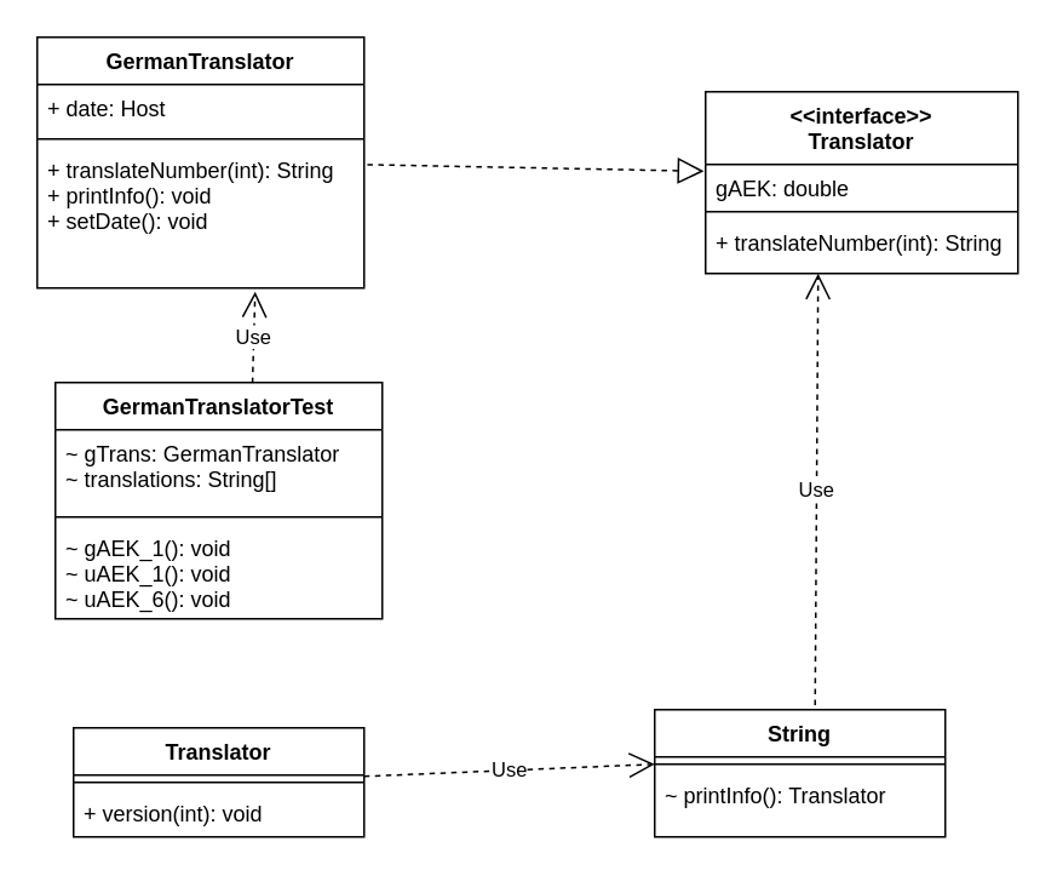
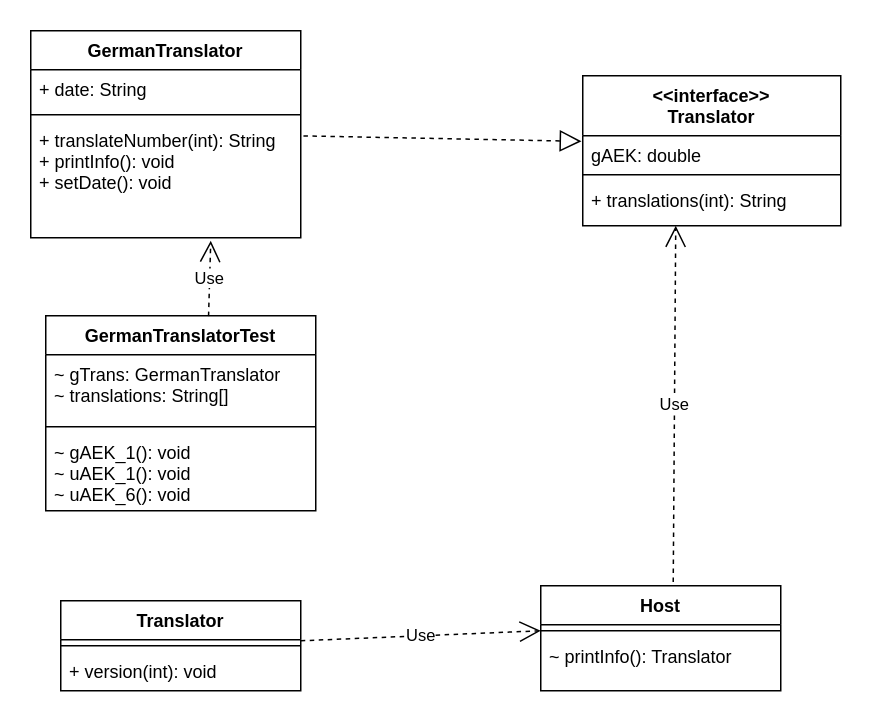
  <mxCell id="0" />
  <mxCell id="1" parent="0" />
  <mxCell id="2" value="&lt;&lt;interface&gt;&gt;&#10;Translator" style="swimlane;fontStyle=1;align=center;verticalAlign=top;childLayout=stackLayout;horizontal=1;startSize=40;horizontalStack=0;resizeParent=1;resizeLast=0;collapsible=1;marginBottom=0;rounded=0;shadow=0;strokeWidth=1;" vertex="1" parent="1"><mxGeometry x="388" y="50" width="172" height="100" as="geometry"><mxRectangle x="508" y="90" width="160" height="26" as="alternateBounds" /></mxGeometry></mxCell>
  <mxCell id="3" value="gAEK: double" style="text;align=left;verticalAlign=top;spacingLeft=4;spacingRight=4;overflow=hidden;rotatable=0;points=[[0,0.5],[1,0.5]];portConstraint=eastwest;rounded=0;shadow=0;html=0;" vertex="1" parent="2"><mxGeometry y="40" width="172" height="22" as="geometry" /></mxCell>
  <mxCell id="4" value="" style="line;html=1;strokeWidth=1;align=left;verticalAlign=middle;spacingTop=-1;spacingLeft=3;spacingRight=3;rotatable=0;labelPosition=right;points=[];portConstraint=eastwest;" vertex="1" parent="2"><mxGeometry y="62" width="172" height="8" as="geometry" /></mxCell>
- <mxCell id="5" value="+ translateNumber(int): String" style="text;align=left;verticalAlign=top;spacingLeft=4;spacingRight=4;overflow=hidden;rotatable=0;points=[[0,0.5],[1,0.5]];portConstraint=eastwest;" vertex="1" parent="2"><mxGeometry y="70" width="172" height="26" as="geometry" /></mxCell>
+ <mxCell id="5" value="+ translations(int): String" style="text;align=left;verticalAlign=top;spacingLeft=4;spacingRight=4;overflow=hidden;rotatable=0;points=[[0,0.5],[1,0.5]];portConstraint=eastwest;" vertex="1" parent="2"><mxGeometry y="70" width="172" height="26" as="geometry" /></mxCell>
  <mxCell id="6" value="GermanTranslator" style="swimlane;fontStyle=1;align=center;verticalAlign=top;childLayout=stackLayout;horizontal=1;startSize=26;horizontalStack=0;resizeParent=1;resizeLast=0;collapsible=1;marginBottom=0;rounded=0;shadow=0;strokeWidth=1;" vertex="1" parent="1"><mxGeometry x="20" y="20" width="180" height="138" as="geometry"><mxRectangle x="230" y="140" width="160" height="26" as="alternateBounds" /></mxGeometry></mxCell>
- <mxCell id="7" value="+ date: Host" style="text;align=left;verticalAlign=top;spacingLeft=4;spacingRight=4;overflow=hidden;rotatable=0;points=[[0,0.5],[1,0.5]];portConstraint=eastwest;rounded=0;shadow=0;html=0;" vertex="1" parent="6"><mxGeometry y="26" width="180" height="26" as="geometry" /></mxCell>
+ <mxCell id="7" value="+ date: String" style="text;align=left;verticalAlign=top;spacingLeft=4;spacingRight=4;overflow=hidden;rotatable=0;points=[[0,0.5],[1,0.5]];portConstraint=eastwest;rounded=0;shadow=0;html=0;" vertex="1" parent="6"><mxGeometry y="26" width="180" height="26" as="geometry" /></mxCell>
  <mxCell id="8" value="" style="line;html=1;strokeWidth=1;align=left;verticalAlign=middle;spacingTop=-1;spacingLeft=3;spacingRight=3;rotatable=0;labelPosition=right;points=[];portConstraint=eastwest;" vertex="1" parent="6"><mxGeometry y="52" width="180" height="8" as="geometry" /></mxCell>
  <mxCell id="9" value="+ translateNumber(int): String&#10;+ printInfo(): void&#10;+ setDate(): void" style="text;align=left;verticalAlign=top;spacingLeft=4;spacingRight=4;overflow=hidden;rotatable=0;points=[[0,0.5],[1,0.5]];portConstraint=eastwest;" vertex="1" parent="6"><mxGeometry y="60" width="180" height="50" as="geometry" /></mxCell>
- <mxCell id="10" value="String" style="swimlane;fontStyle=1;align=center;verticalAlign=top;childLayout=stackLayout;horizontal=1;startSize=26;horizontalStack=0;resizeParent=1;resizeLast=0;collapsible=1;marginBottom=0;rounded=0;shadow=0;strokeWidth=1;" vertex="1" parent="1"><mxGeometry x="360" y="390" width="160" height="70" as="geometry"><mxRectangle x="130" y="380" width="160" height="26" as="alternateBounds" /></mxGeometry></mxCell>
+ <mxCell id="10" value="Host" style="swimlane;fontStyle=1;align=center;verticalAlign=top;childLayout=stackLayout;horizontal=1;startSize=26;horizontalStack=0;resizeParent=1;resizeLast=0;collapsible=1;marginBottom=0;rounded=0;shadow=0;strokeWidth=1;" vertex="1" parent="1"><mxGeometry x="360" y="390" width="160" height="70" as="geometry"><mxRectangle x="130" y="380" width="160" height="26" as="alternateBounds" /></mxGeometry></mxCell>
  <mxCell id="11" value="" style="line;html=1;strokeWidth=1;align=left;verticalAlign=middle;spacingTop=-1;spacingLeft=3;spacingRight=3;rotatable=0;labelPosition=right;points=[];portConstraint=eastwest;" vertex="1" parent="10"><mxGeometry y="26" width="160" height="8" as="geometry" /></mxCell>
  <mxCell id="12" value="~ printInfo(): Translator" style="text;align=left;verticalAlign=top;spacingLeft=4;spacingRight=4;overflow=hidden;rotatable=0;points=[[0,0.5],[1,0.5]];portConstraint=eastwest;" vertex="1" parent="10"><mxGeometry y="34" width="160" height="26" as="geometry" /></mxCell>
  <mxCell id="13" value="GermanTranslatorTest" style="swimlane;fontStyle=1;align=center;verticalAlign=top;childLayout=stackLayout;horizontal=1;startSize=26;horizontalStack=0;resizeParent=1;resizeLast=0;collapsible=1;marginBottom=0;rounded=0;shadow=0;strokeWidth=1;" vertex="1" parent="1"><mxGeometry x="30" y="210" width="180" height="130" as="geometry"><mxRectangle x="230" y="140" width="160" height="26" as="alternateBounds" /></mxGeometry></mxCell>
  <mxCell id="14" value="~ gTrans: GermanTranslator&#10;~ translations: String[]" style="text;align=left;verticalAlign=top;spacingLeft=4;spacingRight=4;overflow=hidden;rotatable=0;points=[[0,0.5],[1,0.5]];portConstraint=eastwest;rounded=0;shadow=0;html=0;" vertex="1" parent="13"><mxGeometry y="26" width="180" height="44" as="geometry" /></mxCell>
  <mxCell id="15" value="" style="line;html=1;strokeWidth=1;align=left;verticalAlign=middle;spacingTop=-1;spacingLeft=3;spacingRight=3;rotatable=0;labelPosition=right;points=[];portConstraint=eastwest;" vertex="1" parent="13"><mxGeometry y="70" width="180" height="8" as="geometry" /></mxCell>
  <mxCell id="16" value="~ gAEK_1(): void&#10;~ uAEK_1(): void&#10;~ uAEK_6(): void" style="text;align=left;verticalAlign=top;spacingLeft=4;spacingRight=4;overflow=hidden;rotatable=0;points=[[0,0.5],[1,0.5]];portConstraint=eastwest;" vertex="1" parent="13"><mxGeometry y="78" width="180" height="50" as="geometry" /></mxCell>
  <mxCell id="17" value="Translator" style="swimlane;fontStyle=1;align=center;verticalAlign=top;childLayout=stackLayout;horizontal=1;startSize=26;horizontalStack=0;resizeParent=1;resizeParentMax=0;resizeLast=0;collapsible=1;marginBottom=0;" vertex="1" parent="1"><mxGeometry x="40" y="400" width="160" height="60" as="geometry" /></mxCell>
  <mxCell id="18" value="" style="line;strokeWidth=1;fillColor=none;align=left;verticalAlign=middle;spacingTop=-1;spacingLeft=3;spacingRight=3;rotatable=0;labelPosition=right;points=[];portConstraint=eastwest;strokeColor=inherit;" vertex="1" parent="17"><mxGeometry y="26" width="160" height="8" as="geometry" /></mxCell>
  <mxCell id="19" value="+ version(int): void" style="text;strokeColor=none;fillColor=none;align=left;verticalAlign=top;spacingLeft=4;spacingRight=4;overflow=hidden;rotatable=0;points=[[0,0.5],[1,0.5]];portConstraint=eastwest;" vertex="1" parent="17"><mxGeometry y="34" width="160" height="26" as="geometry" /></mxCell>
  <mxCell id="20" value="Use" style="endArrow=open;endSize=12;dashed=1;html=1;rounded=0;exitX=0.603;exitY=0.002;exitDx=0;exitDy=0;exitPerimeter=0;" edge="1" parent="1" source="13"><mxGeometry width="160" relative="1" as="geometry"><mxPoint x="200" y="280" as="sourcePoint" /><mxPoint x="140" y="160" as="targetPoint" /></mxGeometry></mxCell>
  <mxCell id="21" value="Use" style="endArrow=open;endSize=12;dashed=1;html=1;rounded=0;entryX=0;entryY=0.5;entryDx=0;entryDy=0;entryPerimeter=0;" edge="1" parent="1" source="17" target="11"><mxGeometry width="160" relative="1" as="geometry"><mxPoint x="200" y="490" as="sourcePoint" /><mxPoint x="360" y="480" as="targetPoint" /></mxGeometry></mxCell>
  <mxCell id="22" value="" style="endArrow=block;dashed=1;endFill=0;endSize=12;html=1;rounded=0;exitX=1.01;exitY=0.202;exitDx=0;exitDy=0;exitPerimeter=0;entryX=-0.005;entryY=0.169;entryDx=0;entryDy=0;entryPerimeter=0;" edge="1" parent="1" source="9" target="3"><mxGeometry width="160" relative="1" as="geometry"><mxPoint x="210" y="88.55" as="sourcePoint" /><mxPoint x="370" y="88.55" as="targetPoint" /></mxGeometry></mxCell>
  <mxCell id="23" value="Use" style="endArrow=open;endSize=12;dashed=1;html=1;rounded=0;exitX=0.552;exitY=-0.035;exitDx=0;exitDy=0;exitPerimeter=0;" edge="1" parent="1" source="10"><mxGeometry width="160" relative="1" as="geometry"><mxPoint x="340" y="240" as="sourcePoint" /><mxPoint x="450" y="150" as="targetPoint" /></mxGeometry></mxCell>
